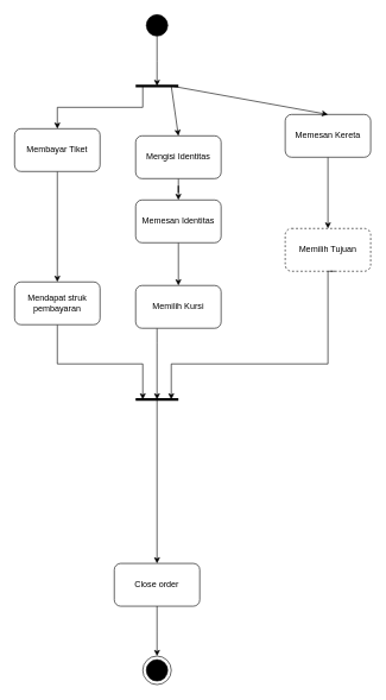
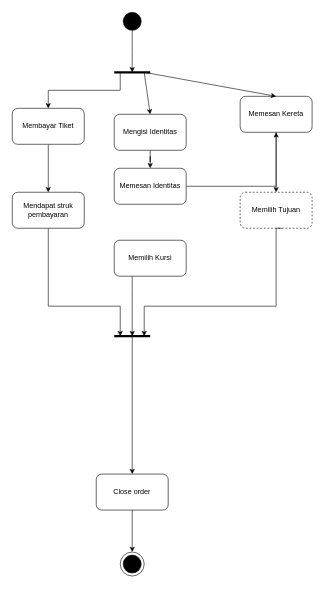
  <mxCell id="0" />
  <mxCell id="1" parent="0" />
  <mxCell id="2" value="" style="edgeStyle=orthogonalEdgeStyle;rounded=0;orthogonalLoop=1;jettySize=auto;html=1;" parent="1" source="3" edge="1"><mxGeometry relative="1" as="geometry"><mxPoint x="220" y="120" as="targetPoint" /></mxGeometry></mxCell>
  <mxCell id="3" value="" style="ellipse;whiteSpace=wrap;html=1;aspect=fixed;fillColor=#000000;" parent="1" vertex="1"><mxGeometry x="205" y="20" width="30" height="30" as="geometry" /></mxCell>
  <mxCell id="4" value="" style="group" parent="1" vertex="1" connectable="0"><mxGeometry x="200" y="920" width="40" height="40" as="geometry" /></mxCell>
  <mxCell id="5" value="" style="ellipse;whiteSpace=wrap;html=1;aspect=fixed;fillColor=#ffffff;" parent="4" vertex="1"><mxGeometry width="40" height="40" as="geometry" /></mxCell>
  <mxCell id="6" value="" style="ellipse;whiteSpace=wrap;html=1;aspect=fixed;fillColor=#000000;" parent="4" vertex="1"><mxGeometry x="5" y="5" width="30" height="30" as="geometry" /></mxCell>
  <mxCell id="7" value="" style="edgeStyle=orthogonalEdgeStyle;rounded=0;orthogonalLoop=1;jettySize=auto;html=1;entryX=0.5;entryY=0;entryDx=0;entryDy=0;" parent="1" source="8" target="9" edge="1"><mxGeometry relative="1" as="geometry"><mxPoint x="315" y="270" as="targetPoint" /></mxGeometry></mxCell>
  <mxCell id="8" value="Memesan Kereta" style="rounded=1;whiteSpace=wrap;html=1;fillColor=#FFFFFF;" parent="1" vertex="1"><mxGeometry x="400" y="160" width="120" height="60" as="geometry" /></mxCell>
  <mxCell id="9" value="Memilih Tujuan" style="rounded=1;whiteSpace=wrap;html=1;fillColor=#FFFFFF;dashed=1;" parent="1" vertex="1"><mxGeometry x="400" y="320" width="120" height="60" as="geometry" /></mxCell>
  <mxCell id="10" style="edgeStyle=orthogonalEdgeStyle;rounded=0;orthogonalLoop=1;jettySize=auto;html=1;strokeWidth=1;exitX=0.583;exitY=1;exitDx=0;exitDy=0;exitPerimeter=0;" parent="1" source="9" edge="1"><mxGeometry relative="1" as="geometry"><mxPoint x="240" y="560" as="targetPoint" /><Array as="points"><mxPoint x="460" y="380" /><mxPoint x="460" y="510" /><mxPoint x="240" y="510" /></Array><mxPoint x="400" y="490" as="sourcePoint" /></mxGeometry></mxCell>
  <mxCell id="11" value="" style="endArrow=none;html=1;rounded=0;strokeWidth=4;" parent="1" edge="1"><mxGeometry width="50" height="50" relative="1" as="geometry"><mxPoint x="190" y="120" as="sourcePoint" /><mxPoint x="250" y="120" as="targetPoint" /></mxGeometry></mxCell>
  <mxCell id="12" value="" style="endArrow=classic;html=1;rounded=0;strokeWidth=1;entryX=0.5;entryY=0;entryDx=0;entryDy=0;" parent="1" target="8" edge="1"><mxGeometry width="50" height="50" relative="1" as="geometry"><mxPoint x="240" y="120" as="sourcePoint" /><mxPoint x="350" y="200" as="targetPoint" /><Array as="points" /></mxGeometry></mxCell>
  <mxCell id="13" value="" style="endArrow=classic;html=1;rounded=0;strokeWidth=1;" parent="1" target="15" edge="1"><mxGeometry width="50" height="50" relative="1" as="geometry"><mxPoint x="200" y="120" as="sourcePoint" /><mxPoint x="80" y="180" as="targetPoint" /><Array as="points"><mxPoint x="200" y="150" /><mxPoint x="80" y="150" /></Array></mxGeometry></mxCell>
  <mxCell id="14" value="" style="edgeStyle=orthogonalEdgeStyle;rounded=0;orthogonalLoop=1;jettySize=auto;html=1;strokeWidth=1;" parent="1" source="15" target="17" edge="1"><mxGeometry relative="1" as="geometry" /></mxCell>
  <mxCell id="15" value="Membayar Tiket" style="rounded=1;whiteSpace=wrap;html=1;fillColor=#FFFFFF;" parent="1" vertex="1"><mxGeometry x="20" y="180" width="120" height="60" as="geometry" /></mxCell>
  <mxCell id="16" style="edgeStyle=orthogonalEdgeStyle;rounded=0;orthogonalLoop=1;jettySize=auto;html=1;strokeWidth=1;" parent="1" source="17" edge="1"><mxGeometry relative="1" as="geometry"><mxPoint x="200" y="560" as="targetPoint" /><Array as="points"><mxPoint x="80" y="510" /><mxPoint x="200" y="510" /><mxPoint x="200" y="560" /></Array></mxGeometry></mxCell>
- <mxCell id="17" value="Mendapat struk pembayaran" style="rounded=1;whiteSpace=wrap;html=1;fillColor=#FFFFFF;" parent="1" vertex="1"><mxGeometry x="20" y="395" width="120" height="60" as="geometry" /></mxCell>
+ <mxCell id="17" value="Mendapat struk pembayaran" style="rounded=1;whiteSpace=wrap;html=1;fillColor=#FFFFFF;" parent="1" vertex="1"><mxGeometry x="20" y="320" width="120" height="60" as="geometry" /></mxCell>
  <mxCell id="18" value="" style="endArrow=none;html=1;rounded=0;strokeWidth=4;" parent="1" edge="1"><mxGeometry width="50" height="50" relative="1" as="geometry"><mxPoint x="190" y="560" as="sourcePoint" /><mxPoint x="250" y="560" as="targetPoint" /></mxGeometry></mxCell>
  <mxCell id="19" value="" style="endArrow=classic;html=1;rounded=0;strokeWidth=1;entryX=0.5;entryY=0;entryDx=0;entryDy=0;" parent="1" target="21" edge="1"><mxGeometry width="50" height="50" relative="1" as="geometry"><mxPoint x="220" y="560" as="sourcePoint" /><mxPoint x="220" y="640" as="targetPoint" /></mxGeometry></mxCell>
  <mxCell id="20" value="" style="edgeStyle=orthogonalEdgeStyle;rounded=0;orthogonalLoop=1;jettySize=auto;html=1;strokeWidth=1;" parent="1" source="21" edge="1"><mxGeometry relative="1" as="geometry"><mxPoint x="220" y="920" as="targetPoint" /></mxGeometry></mxCell>
  <mxCell id="21" value="Close order" style="rounded=1;whiteSpace=wrap;html=1;fillColor=#FFFFFF;" parent="1" vertex="1"><mxGeometry x="160" y="790" width="120" height="60" as="geometry" /></mxCell>
  <mxCell id="22" value="" style="endArrow=classic;html=1;rounded=0;strokeWidth=1;entryX=0.5;entryY=0;entryDx=0;entryDy=0;" parent="1" target="24" edge="1"><mxGeometry width="50" height="50" relative="1" as="geometry"><mxPoint x="240" y="120" as="sourcePoint" /><mxPoint x="240" y="190" as="targetPoint" /><Array as="points" /></mxGeometry></mxCell>
  <mxCell id="23" value="" style="edgeStyle=orthogonalEdgeStyle;rounded=0;orthogonalLoop=1;jettySize=auto;html=1;" parent="1" source="24" target="26" edge="1"><mxGeometry relative="1" as="geometry" /></mxCell>
  <mxCell id="24" value="Mengisi Identitas" style="rounded=1;whiteSpace=wrap;html=1;fillColor=#FFFFFF;" parent="1" vertex="1"><mxGeometry x="190" y="190" width="120" height="60" as="geometry" /></mxCell>
- <mxCell id="25" value="" style="edgeStyle=orthogonalEdgeStyle;rounded=0;orthogonalLoop=1;jettySize=auto;html=1;" parent="1" source="26" target="28" edge="1"><mxGeometry relative="1" as="geometry" /></mxCell>
+ <mxCell id="25" value="" style="edgeStyle=orthogonalEdgeStyle;rounded=0;orthogonalLoop=1;jettySize=auto;html=1;" parent="1" source="26" target="8" edge="1"><mxGeometry relative="1" as="geometry" /></mxCell>
  <mxCell id="26" value="Memesan Identitas" style="rounded=1;whiteSpace=wrap;html=1;fillColor=#FFFFFF;" parent="1" vertex="1"><mxGeometry x="190" y="280" width="120" height="60" as="geometry" /></mxCell>
  <mxCell id="27" style="edgeStyle=orthogonalEdgeStyle;rounded=0;orthogonalLoop=1;jettySize=auto;html=1;" parent="1" source="28" edge="1"><mxGeometry relative="1" as="geometry"><mxPoint x="220" y="560" as="targetPoint" /><Array as="points"><mxPoint x="220" y="480" /><mxPoint x="220" y="480" /></Array></mxGeometry></mxCell>
  <mxCell id="28" value="Memilih Kursi" style="rounded=1;whiteSpace=wrap;html=1;fillColor=#FFFFFF;" parent="1" vertex="1"><mxGeometry x="190" y="400" width="120" height="60" as="geometry" /></mxCell>
